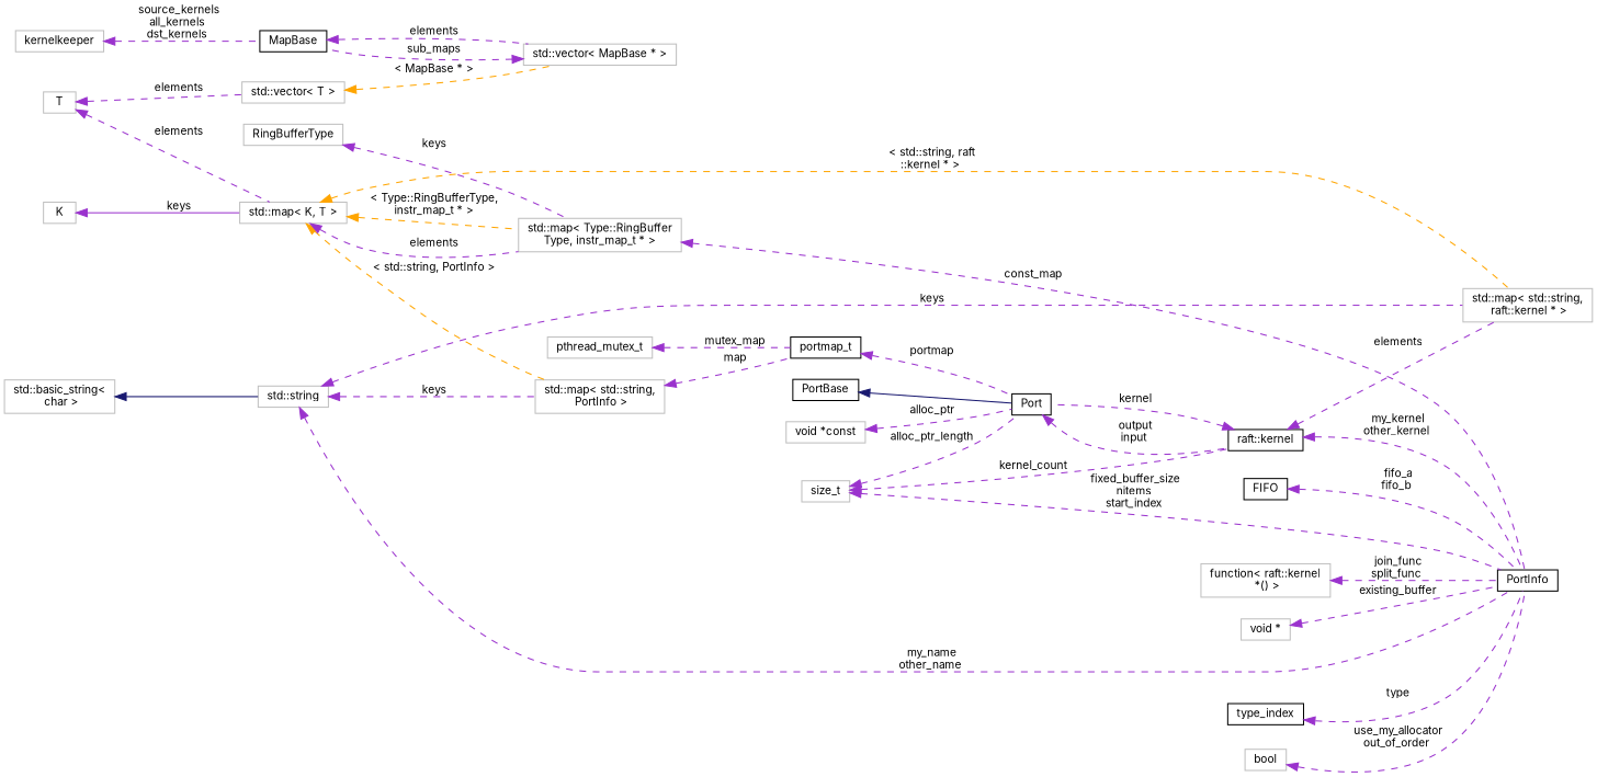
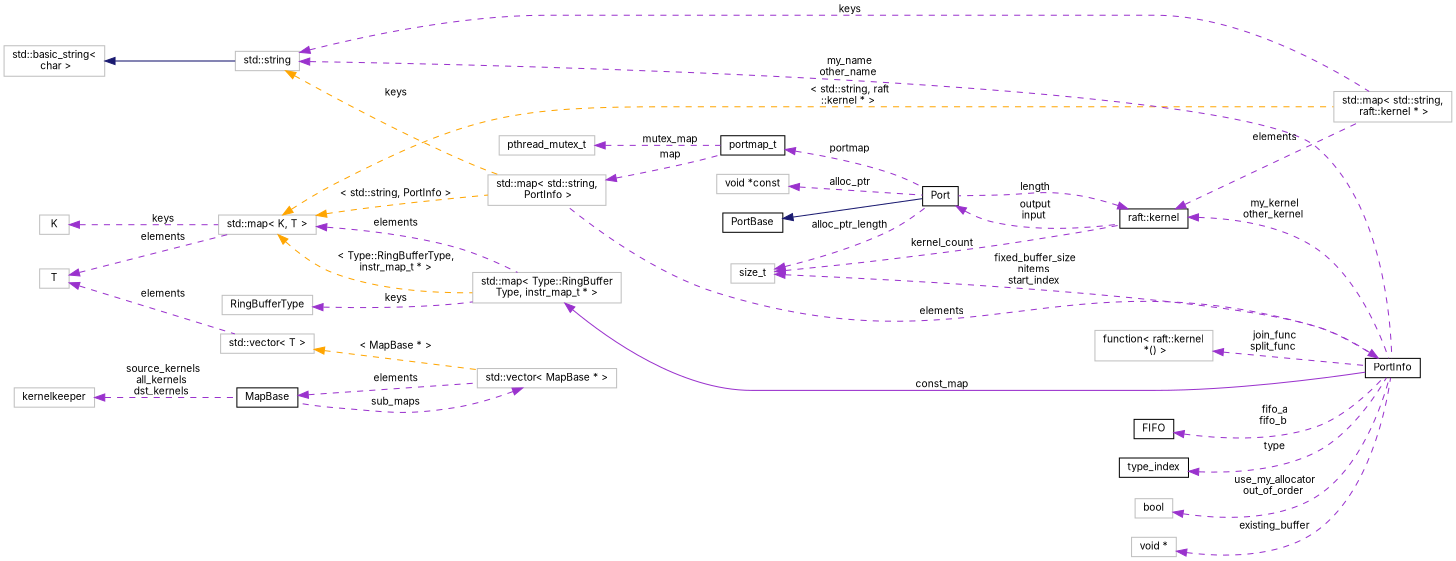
  digraph {
    fontname=Inter
    rankdir=LR
    node [color=grey75 fontname=Inter fontsize=10 shape=record]
    edge [color=darkorchid3 dir=back fontname=Inter fontsize=10 labelfontname=Helvetica labelfontsize=10 style=dashed]
    n1 [color=black height=0.2 label=MapBase width=0.4]
    n2 [height=0.2 label="std::vector\< MapBase * \>" width=0.4]
    n3 [height=0.2 label="std::vector\< T \>" width=0.4]
    n4 [height=0.2 label=T width=0.4]
    n5 [height=0.2 label="std::map\< K, T \>" width=0.4]
    n6 [height=0.2 label="std::map\< std::string,\l raft::kernel * \>" width=0.4]
    n7 [height=0.2 label="std::map\< std::string,\l PortInfo \>" width=0.4]
    n8 [height=0.2 label="std::map\< Type::RingBuffer\lType, instr_map_t * \>" width=0.4]
    n9 [height=0.2 label=kernelkeeper width=0.4]
    n10 [height=0.2 label="std::string" width=0.4]
    n11 [color=black height=0.2 label=PortInfo width=0.4]
    n12 [color=black height=0.2 label=portmap_t width=0.4]
    n13 [height=0.2 label="std::basic_string\<\l char \>" width=0.4]
    n14 [color=black height=0.2 label="raft::kernel" width=0.4]
    n15 [color=black height=0.2 label=Port width=0.4]
    n16 [height=0.2 label=size_t width=0.4]
    n17 [color=black height=0.2 label=PortBase width=0.4]
    n18 [height=0.2 label="void *const" width=0.4]
    n19 [color=black height=0.2 label=type_index width=0.4]
    n20 [height=0.2 label="function\< raft::kernel\l *() \>" width=0.4]
    n21 [height=0.2 label=K width=0.4]
    n22 [height=0.2 label=RingBufferType width=0.4]
    n23 [height=0.2 label=bool width=0.4]
    n24 [color=black height=0.2 label=FIFO width=0.4]
    n25 [height=0.2 label="void *" width=0.4]
    n26 [height=0.2 label=pthread_mutex_t width=0.4]
    n1 -> n2 [label=" elements"]
    n2 -> n1 [label=" sub_maps"]
    n3 -> n2 [color=orange label=" \< MapBase * \>"]
    n4 -> n3 [label=" elements"]
    n4 -> n5 [label=" elements"]
    n5 -> n6 [color=orange label=" \< std::string, raft\l::kernel * \>"]
    n5 -> n7 [color=orange label=" \< std::string, PortInfo \>"]
    n5 -> n8 [label=" elements"]
    n5 -> n8 [color=orange label=" \< Type::RingBufferType,\l instr_map_t * \>"]
    n7 -> n12 [label=" map"]
-   n8 -> n11 [label=" const_map"]
+   n8 -> n11 [label=" const_map" style=solid]
    n9 -> n1 [label=" source_kernels\nall_kernels\ndst_kernels"]
    n10 -> n6 [label=" keys"]
-   n10 -> n7 [label=" keys"]
+   n10 -> n7 [color=orange label=" keys"]
    n10 -> n11 [label=" my_name\nother_name"]
+   n11 -> n7 [label=" elements"]
    n12 -> n15 [label=" portmap"]
    n13 -> n10 [color=midnightblue style=solid]
    n14 -> n6 [label=" elements"]
    n14 -> n11 [label=" my_kernel\nother_kernel"]
-   n14 -> n15 [label=" kernel"]
+   n14 -> n15 [label=" length"]
    n15 -> n14 [label=" output\ninput"]
    n16 -> n11 [label=" fixed_buffer_size\nnitems\nstart_index"]
    n16 -> n14 [label=" kernel_count"]
    n16 -> n15 [label=" alloc_ptr_length"]
    n17 -> n15 [color=midnightblue style=solid]
    n18 -> n15 [label=" alloc_ptr"]
    n19 -> n11 [label=" type"]
    n20 -> n11 [label=" join_func\nsplit_func"]
-   n21 -> n5 [label=" keys" style=solid]
+   n21 -> n5 [label=" keys"]
    n22 -> n8 [label=" keys"]
    n23 -> n11 [label=" use_my_allocator\nout_of_order"]
    n24 -> n11 [label=" fifo_a\nfifo_b"]
    n25 -> n11 [label=" existing_buffer"]
    n26 -> n12 [label=" mutex_map"]
  }
